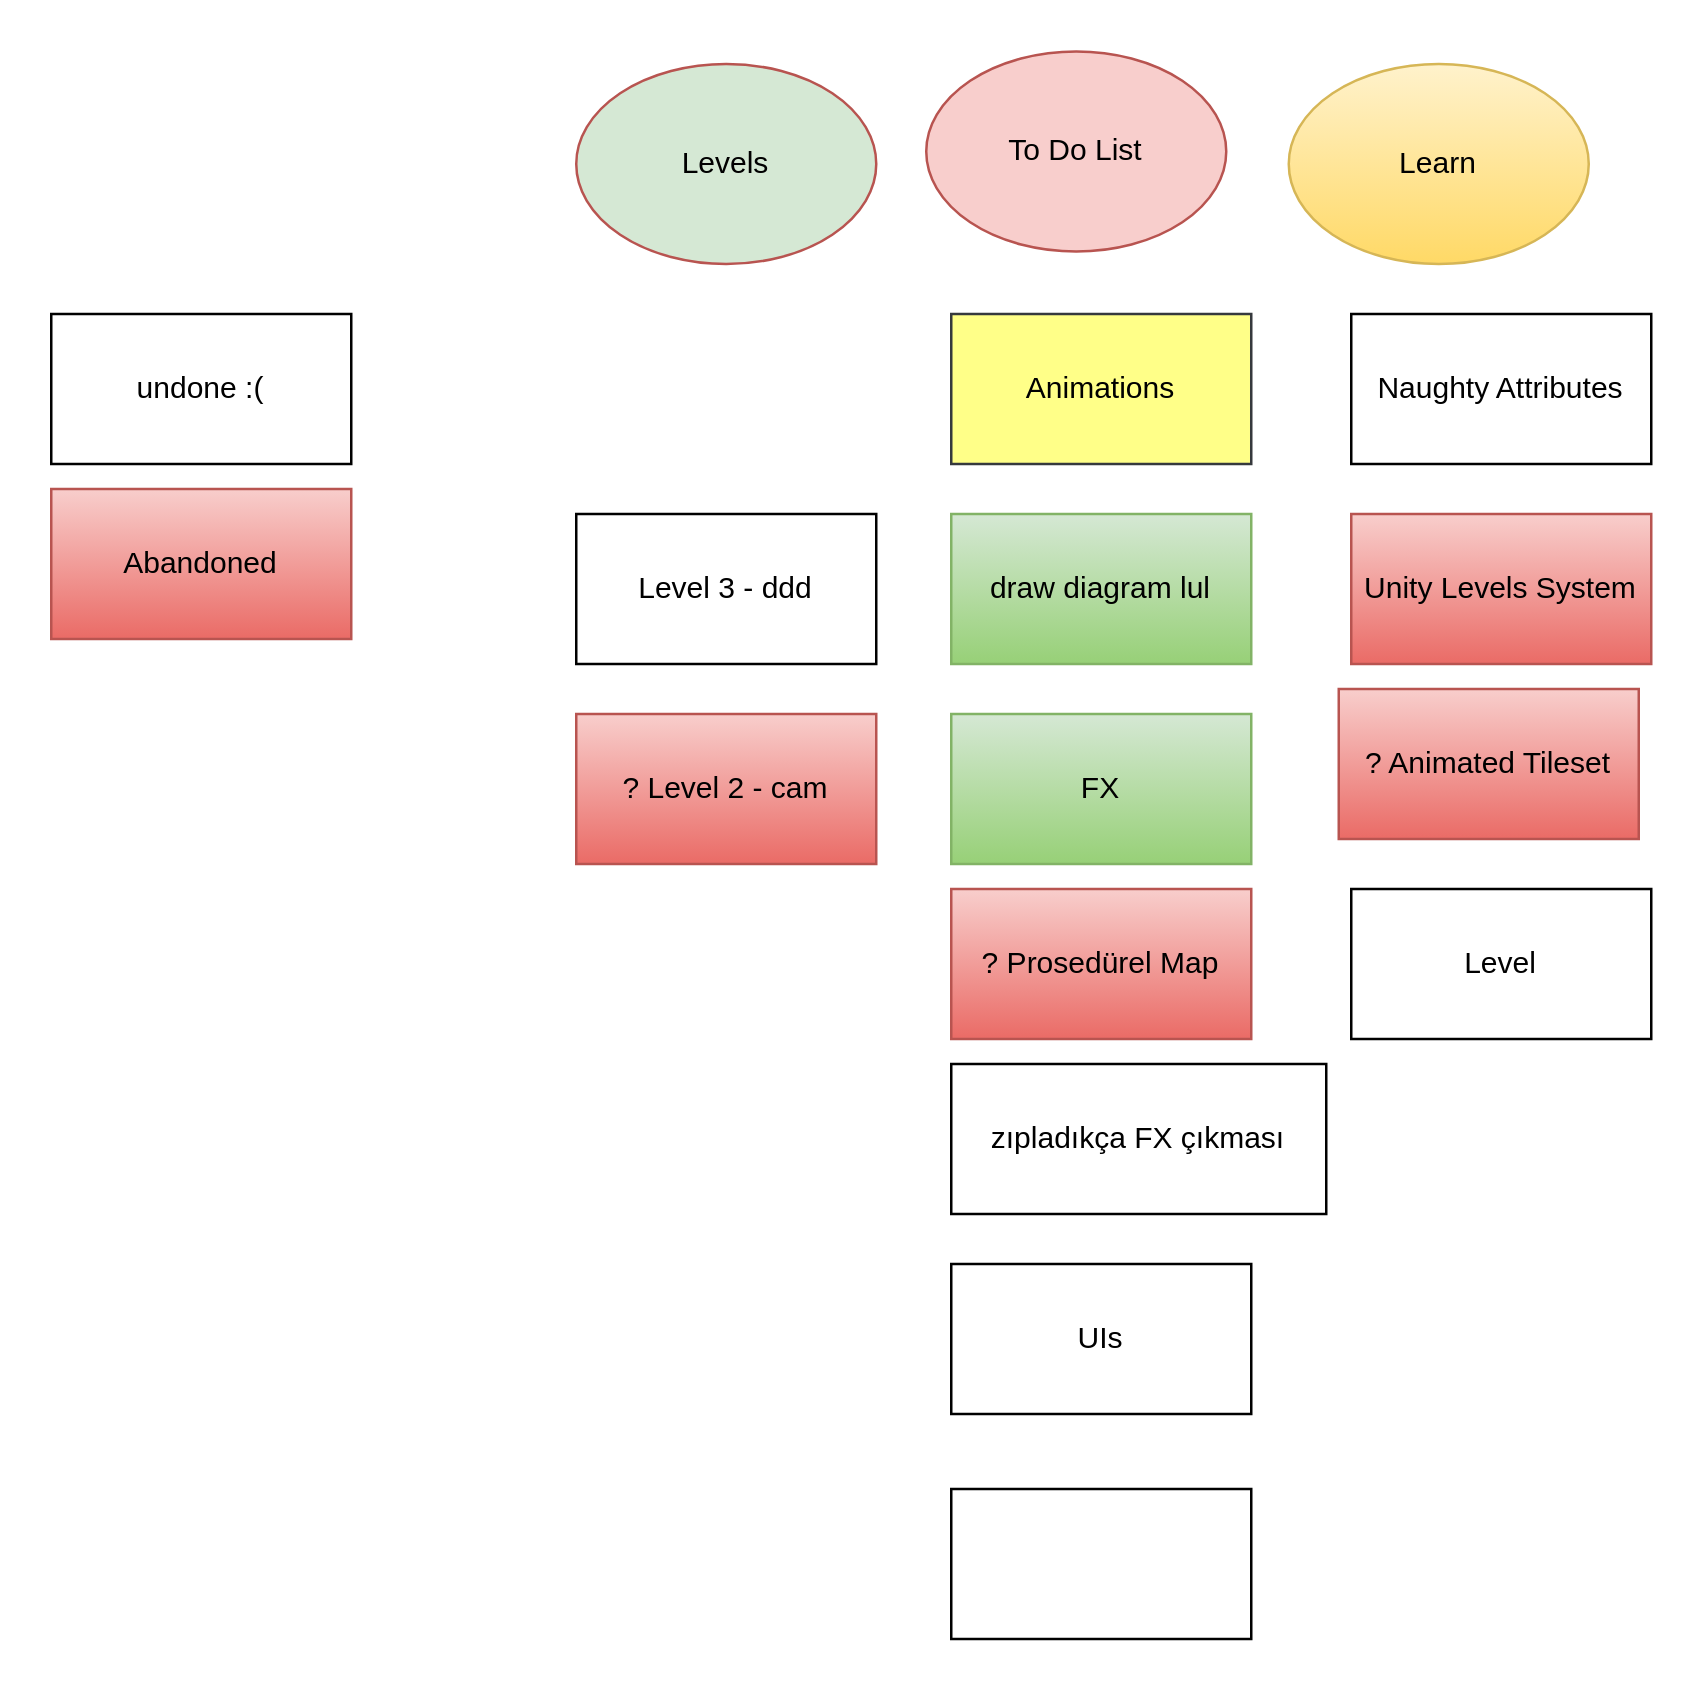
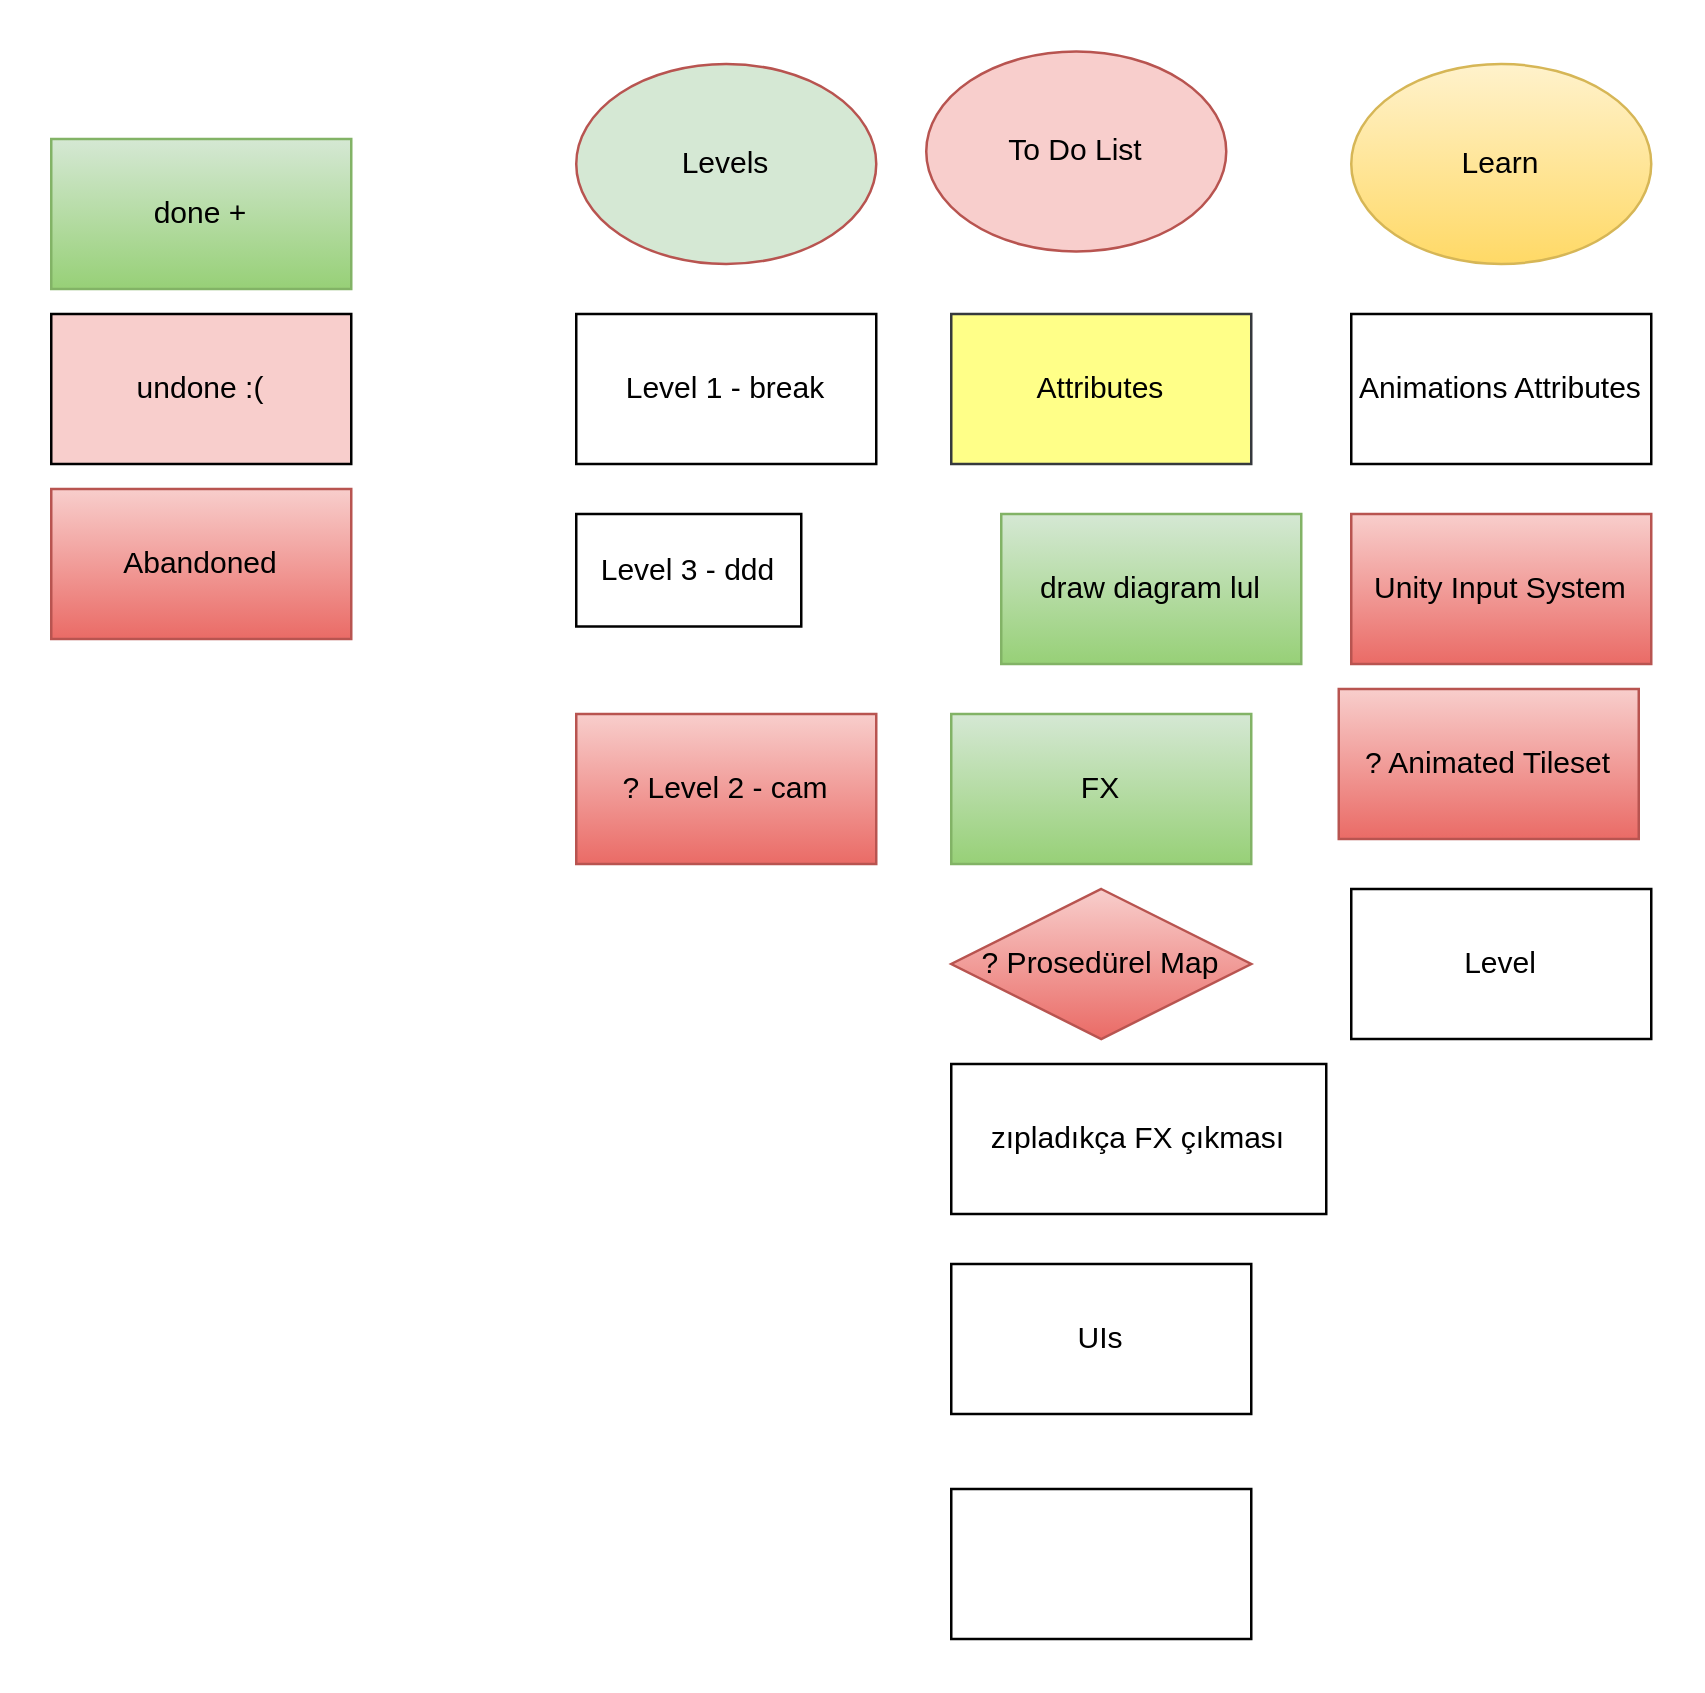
  <mxCell id="0" />
  <mxCell id="1" parent="0" />
+ <mxCell id="2" value="Level 1 - break" style="rounded=0;whiteSpace=wrap;html=1;" parent="1" vertex="1"><mxGeometry x="230" y="125" width="120" height="60" as="geometry" /></mxCell>
  <mxCell id="3" value="? Level 2 - cam" style="rounded=0;whiteSpace=wrap;html=1;fillColor=#f8cecc;gradientColor=#ea6b66;strokeColor=#b85450;" parent="1" vertex="1"><mxGeometry x="230" y="285" width="120" height="60" as="geometry" /></mxCell>
- <mxCell id="4" value="Level 3 - ddd" style="rounded=0;whiteSpace=wrap;html=1;" parent="1" vertex="1"><mxGeometry x="230" y="205" width="120" height="60" as="geometry" /></mxCell>
- <mxCell id="5" value="Learn" style="ellipse;whiteSpace=wrap;html=1;fillColor=#fff2cc;strokeColor=#d6b656;gradientColor=#ffd966;" parent="1" vertex="1"><mxGeometry x="515" y="25" width="120" height="80" as="geometry" /></mxCell>
+ <mxCell id="4" value="Level 3 - ddd" style="rounded=0;whiteSpace=wrap;html=1;" parent="1" vertex="1"><mxGeometry x="230" y="205" width="90" height="45" as="geometry" /></mxCell>
+ <mxCell id="5" value="Learn" style="ellipse;whiteSpace=wrap;html=1;fillColor=#fff2cc;strokeColor=#d6b656;gradientColor=#ffd966;" parent="1" vertex="1"><mxGeometry x="540" y="25" width="120" height="80" as="geometry" /></mxCell>
  <mxCell id="6" value="Level" style="rounded=0;whiteSpace=wrap;html=1;" parent="1" vertex="1"><mxGeometry x="540" y="355" width="120" height="60" as="geometry" /></mxCell>
- <mxCell id="7" value="Unity Levels System" style="rounded=0;whiteSpace=wrap;html=1;fillColor=#f8cecc;gradientColor=#ea6b66;strokeColor=#b85450;" parent="1" vertex="1"><mxGeometry x="540" y="205" width="120" height="60" as="geometry" /></mxCell>
+ <mxCell id="7" value="Unity Input System" style="rounded=0;whiteSpace=wrap;html=1;fillColor=#f8cecc;gradientColor=#ea6b66;strokeColor=#b85450;" parent="1" vertex="1"><mxGeometry x="540" y="205" width="120" height="60" as="geometry" /></mxCell>
  <mxCell id="8" value="To Do List" style="ellipse;whiteSpace=wrap;html=1;fillColor=#f8cecc;strokeColor=#b85450;" parent="1" vertex="1"><mxGeometry x="370" y="20" width="120" height="80" as="geometry" /></mxCell>
  <mxCell id="9" value="? Animated Tileset" style="rounded=0;whiteSpace=wrap;html=1;fillColor=#f8cecc;gradientColor=#ea6b66;strokeColor=#b85450;" parent="1" vertex="1"><mxGeometry x="535" y="275" width="120" height="60" as="geometry" /></mxCell>
- <mxCell id="10" value="Naughty Attributes" style="rounded=0;whiteSpace=wrap;html=1;" parent="1" vertex="1"><mxGeometry x="540" y="125" width="120" height="60" as="geometry" /></mxCell>
- <mxCell id="11" value="Animations" style="rounded=0;whiteSpace=wrap;html=1;fillColor=#ffff88;strokeColor=#36393d;" parent="1" vertex="1"><mxGeometry x="380" y="125" width="120" height="60" as="geometry" /></mxCell>
- <mxCell id="12" value="draw diagram lul" style="rounded=0;whiteSpace=wrap;html=1;fillColor=#d5e8d4;strokeColor=#82b366;gradientColor=#97d077;" parent="1" vertex="1"><mxGeometry x="380" y="205" width="120" height="60" as="geometry" /></mxCell>
+ <mxCell id="10" value="Animations Attributes" style="rounded=0;whiteSpace=wrap;html=1;" parent="1" vertex="1"><mxGeometry x="540" y="125" width="120" height="60" as="geometry" /></mxCell>
+ <mxCell id="11" value="Attributes" style="rounded=0;whiteSpace=wrap;html=1;fillColor=#ffff88;strokeColor=#36393d;" parent="1" vertex="1"><mxGeometry x="380" y="125" width="120" height="60" as="geometry" /></mxCell>
+ <mxCell id="12" value="draw diagram lul" style="rounded=0;whiteSpace=wrap;html=1;fillColor=#d5e8d4;strokeColor=#82b366;gradientColor=#97d077;" parent="1" vertex="1"><mxGeometry x="400" y="205" width="120" height="60" as="geometry" /></mxCell>
  <mxCell id="13" value="FX" style="rounded=0;whiteSpace=wrap;html=1;fillColor=#d5e8d4;gradientColor=#97d077;strokeColor=#82b366;" parent="1" vertex="1"><mxGeometry x="380" y="285" width="120" height="60" as="geometry" /></mxCell>
  <mxCell id="14" value="Levels" style="ellipse;whiteSpace=wrap;html=1;fillColor=#d5e8d4;strokeColor=#b85450;" parent="1" vertex="1"><mxGeometry x="230" y="25" width="120" height="80" as="geometry" /></mxCell>
- <mxCell id="16" value="undone :(" style="rounded=0;whiteSpace=wrap;html=1;" parent="1" vertex="1"><mxGeometry x="20" y="125" width="120" height="60" as="geometry" /></mxCell>
- <mxCell id="17" value="? Prosedürel Map" style="rounded=0;whiteSpace=wrap;html=1;fillColor=#f8cecc;gradientColor=#ea6b66;strokeColor=#b85450;" parent="1" vertex="1"><mxGeometry x="380" y="355" width="120" height="60" as="geometry" /></mxCell>
+ <mxCell id="15" value="done +" style="rounded=0;whiteSpace=wrap;html=1;fillColor=#d5e8d4;strokeColor=#82b366;gradientColor=#97d077;" parent="1" vertex="1"><mxGeometry x="20" y="55" width="120" height="60" as="geometry" /></mxCell>
+ <mxCell id="16" value="undone :(" style="rounded=0;whiteSpace=wrap;html=1;fillColor=#f8cecc;" parent="1" vertex="1"><mxGeometry x="20" y="125" width="120" height="60" as="geometry" /></mxCell>
+ <mxCell id="17" value="? Prosedürel Map" style="rhombus;whiteSpace=wrap;html=1;fillColor=#f8cecc;gradientColor=#ea6b66;strokeColor=#b85450;" parent="1" vertex="1"><mxGeometry x="380" y="355" width="120" height="60" as="geometry" /></mxCell>
  <mxCell id="18" value="zıpladıkça FX çıkması" style="rounded=0;whiteSpace=wrap;html=1;" vertex="1" parent="1"><mxGeometry x="380" y="425" width="150" height="60" as="geometry" /></mxCell>
  <mxCell id="19" value="UIs" style="rounded=0;whiteSpace=wrap;html=1;" vertex="1" parent="1"><mxGeometry x="380" y="505" width="120" height="60" as="geometry" /></mxCell>
  <mxCell id="20" value="" style="rounded=0;whiteSpace=wrap;html=1;" vertex="1" parent="1"><mxGeometry x="380" y="595" width="120" height="60" as="geometry" /></mxCell>
  <mxCell id="21" value="Abandoned" style="rounded=0;whiteSpace=wrap;html=1;fillColor=#f8cecc;strokeColor=#b85450;gradientColor=#ea6b66;" vertex="1" parent="1"><mxGeometry x="20" y="195" width="120" height="60" as="geometry" /></mxCell>
